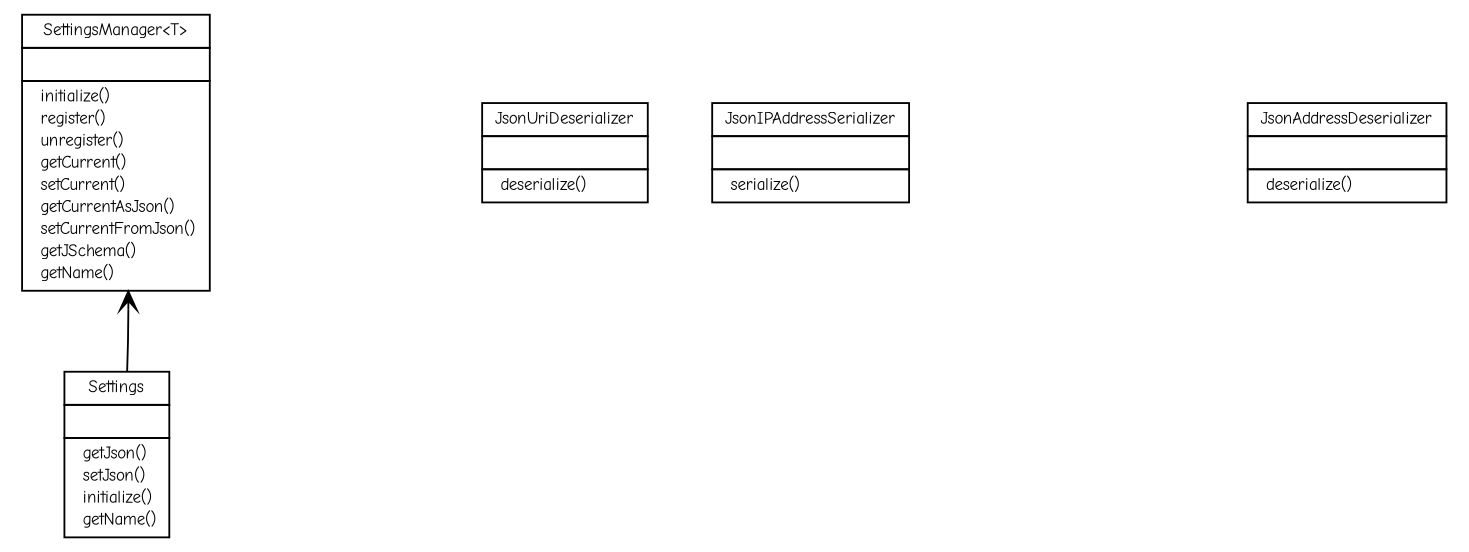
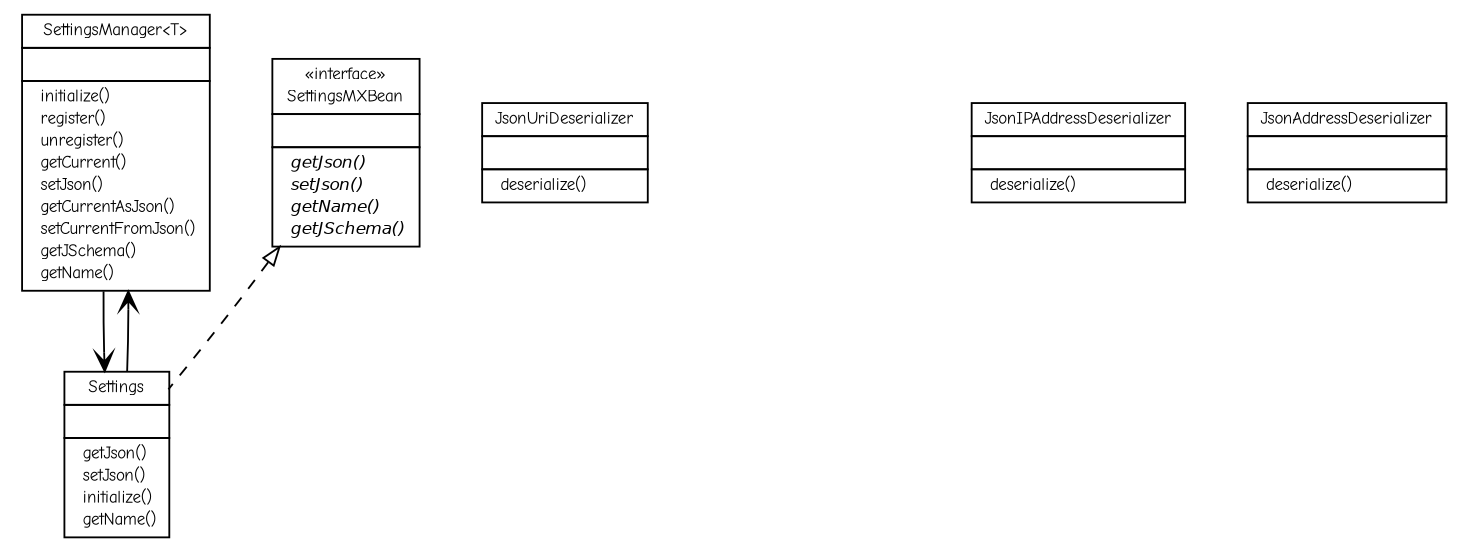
  digraph {
    fontname="Comic Neue"
    nodesep=0.25
    ranksep=0.5
    node [fontcolor=black fontname="Comic Neue" fontsize=9.0 shape=plaintext]
    edge [arrowhead=open color=black fontcolor=black fontname="Comic Neue" fontsize=10.0 headport=p labelfontname=Helvetica labelfontsize=10 tailport=p]
-   n1 [label=<<table title="org.vorpal.blade.framework.config.SettingsManager" border="0" cellborder="1" cellspacing="0" cellpadding="2" port="p" href="./SettingsManager.html"> 		<tr><td><table border="0" cellspacing="0" cellpadding="1"> <tr><td align="center" balign="center"> SettingsManager&lt;T&gt; </td></tr> 		</table></td></tr> 		<tr><td><table border="0" cellspacing="0" cellpadding="1"> <tr><td align="left" balign="left">  </td></tr> 		</table></td></tr> 		<tr><td><table border="0" cellspacing="0" cellpadding="1"> <tr><td align="left" balign="left">  initialize() </td></tr> <tr><td align="left" balign="left">  register() </td></tr> <tr><td align="left" balign="left">  unregister() </td></tr> <tr><td align="left" balign="left">  getCurrent() </td></tr> <tr><td align="left" balign="left">  setCurrent() </td></tr> <tr><td align="left" balign="left">  getCurrentAsJson() </td></tr> <tr><td align="left" balign="left">  setCurrentFromJson() </td></tr> <tr><td align="left" balign="left">  getJSchema() </td></tr> <tr><td align="left" balign="left">  getName() </td></tr> 		</table></td></tr> 		</table>>]
+   n1 [label=<<table title="org.vorpal.blade.framework.config.SettingsManager" border="0" cellborder="1" cellspacing="0" cellpadding="2" port="p" href="./SettingsManager.html"> 		<tr><td><table border="0" cellspacing="0" cellpadding="1"> <tr><td align="center" balign="center"> SettingsManager&lt;T&gt; </td></tr> 		</table></td></tr> 		<tr><td><table border="0" cellspacing="0" cellpadding="1"> <tr><td align="left" balign="left">  </td></tr> 		</table></td></tr> 		<tr><td><table border="0" cellspacing="0" cellpadding="1"> <tr><td align="left" balign="left">  initialize() </td></tr> <tr><td align="left" balign="left">  register() </td></tr> <tr><td align="left" balign="left">  unregister() </td></tr> <tr><td align="left" balign="left">  getCurrent() </td></tr> <tr><td align="left" balign="left">  setJson() </td></tr> <tr><td align="left" balign="left">  getCurrentAsJson() </td></tr> <tr><td align="left" balign="left">  setCurrentFromJson() </td></tr> <tr><td align="left" balign="left">  getJSchema() </td></tr> <tr><td align="left" balign="left">  getName() </td></tr> 		</table></td></tr> 		</table>>]
    n2 [label=<<table title="org.vorpal.blade.framework.config.Settings" border="0" cellborder="1" cellspacing="0" cellpadding="2" port="p" href="./Settings.html"> 		<tr><td><table border="0" cellspacing="0" cellpadding="1"> <tr><td align="center" balign="center"> Settings </td></tr> 		</table></td></tr> 		<tr><td><table border="0" cellspacing="0" cellpadding="1"> <tr><td align="left" balign="left">  </td></tr> 		</table></td></tr> 		<tr><td><table border="0" cellspacing="0" cellpadding="1"> <tr><td align="left" balign="left">  getJson() </td></tr> <tr><td align="left" balign="left">  setJson() </td></tr> <tr><td align="left" balign="left">  initialize() </td></tr> <tr><td align="left" balign="left">  getName() </td></tr> 		</table></td></tr> 		</table>>]
+   n3 [label=<<table title="org.vorpal.blade.framework.config.SettingsMXBean" border="0" cellborder="1" cellspacing="0" cellpadding="2" port="p" href="./SettingsMXBean.html"> 		<tr><td><table border="0" cellspacing="0" cellpadding="1"> <tr><td align="center" balign="center"> &#171;interface&#187; </td></tr> <tr><td align="center" balign="center"> SettingsMXBean </td></tr> 		</table></td></tr> 		<tr><td><table border="0" cellspacing="0" cellpadding="1"> <tr><td align="left" balign="left">  </td></tr> 		</table></td></tr> 		<tr><td><table border="0" cellspacing="0" cellpadding="1"> <tr><td align="left" balign="left"><font face="Helvetica-Oblique" point-size="9.0">  getJson() </font></td></tr> <tr><td align="left" balign="left"><font face="Helvetica-Oblique" point-size="9.0">  setJson() </font></td></tr> <tr><td align="left" balign="left"><font face="Helvetica-Oblique" point-size="9.0">  getName() </font></td></tr> <tr><td align="left" balign="left"><font face="Helvetica-Oblique" point-size="9.0">  getJSchema() </font></td></tr> 		</table></td></tr> 		</table>>]
    n4 [label=<<table title="org.vorpal.blade.framework.config.JsonUriDeserializer" border="0" cellborder="1" cellspacing="0" cellpadding="2" port="p" href="./JsonUriDeserializer.html"> 		<tr><td><table border="0" cellspacing="0" cellpadding="1"> <tr><td align="center" balign="center"> JsonUriDeserializer </td></tr> 		</table></td></tr> 		<tr><td><table border="0" cellspacing="0" cellpadding="1"> <tr><td align="left" balign="left">  </td></tr> 		</table></td></tr> 		<tr><td><table border="0" cellspacing="0" cellpadding="1"> <tr><td align="left" balign="left">  deserialize() </td></tr> 		</table></td></tr> 		</table>>]
-   n5 [label=<<table title="org.vorpal.blade.framework.config.JsonIPAddressSerializer" border="0" cellborder="1" cellspacing="0" cellpadding="2" port="p" href="./JsonIPAddressSerializer.html"> 		<tr><td><table border="0" cellspacing="0" cellpadding="1"> <tr><td align="center" balign="center"> JsonIPAddressSerializer </td></tr> 		</table></td></tr> 		<tr><td><table border="0" cellspacing="0" cellpadding="1"> <tr><td align="left" balign="left">  </td></tr> 		</table></td></tr> 		<tr><td><table border="0" cellspacing="0" cellpadding="1"> <tr><td align="left" balign="left">  serialize() </td></tr> 		</table></td></tr> 		</table>>]
+   n6 [label=<<table title="org.vorpal.blade.framework.config.JsonIPAddressDeserializer" border="0" cellborder="1" cellspacing="0" cellpadding="2" port="p" href="./JsonIPAddressDeserializer.html"> 		<tr><td><table border="0" cellspacing="0" cellpadding="1"> <tr><td align="center" balign="center"> JsonIPAddressDeserializer </td></tr> 		</table></td></tr> 		<tr><td><table border="0" cellspacing="0" cellpadding="1"> <tr><td align="left" balign="left">  </td></tr> 		</table></td></tr> 		<tr><td><table border="0" cellspacing="0" cellpadding="1"> <tr><td align="left" balign="left">  deserialize() </td></tr> 		</table></td></tr> 		</table>>]
    n7 [label=<<table title="org.vorpal.blade.framework.config.JsonAddressDeserializer" border="0" cellborder="1" cellspacing="0" cellpadding="2" port="p" href="./JsonAddressDeserializer.html"> 		<tr><td><table border="0" cellspacing="0" cellpadding="1"> <tr><td align="center" balign="center"> JsonAddressDeserializer </td></tr> 		</table></td></tr> 		<tr><td><table border="0" cellspacing="0" cellpadding="1"> <tr><td align="left" balign="left">  </td></tr> 		</table></td></tr> 		<tr><td><table border="0" cellspacing="0" cellpadding="1"> <tr><td align="left" balign="left">  deserialize() </td></tr> 		</table></td></tr> 		</table>>]
+   n1 -> n2
    n2 -> n1
+   n3 -> n2 [arrowtail=empty dir=back fontsize=10 style=dashed arrowhead="" color="" fontcolor=""]
  }
